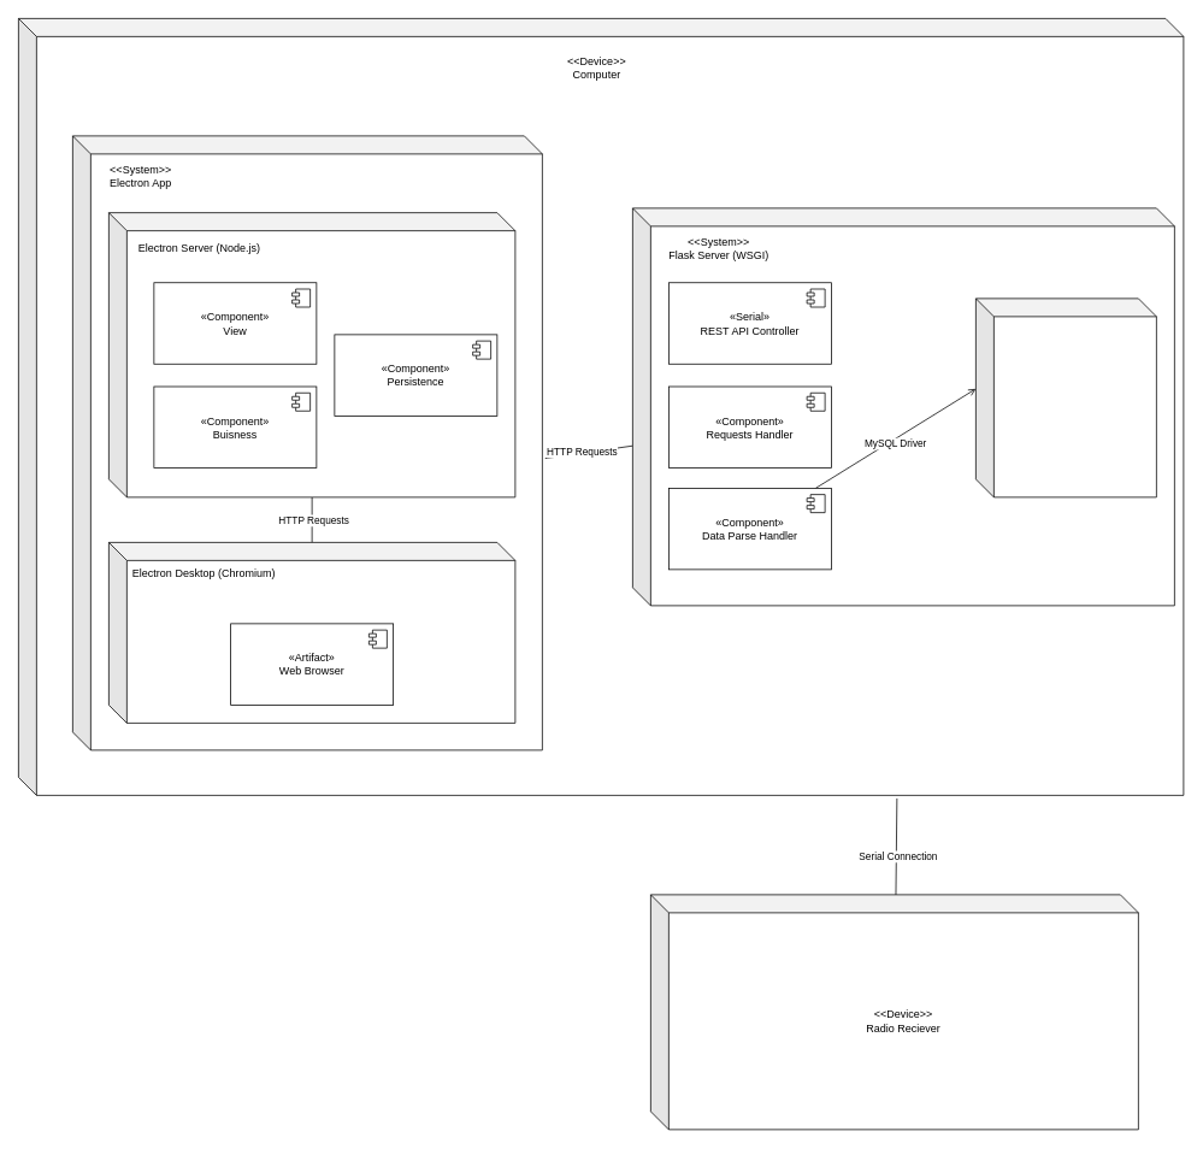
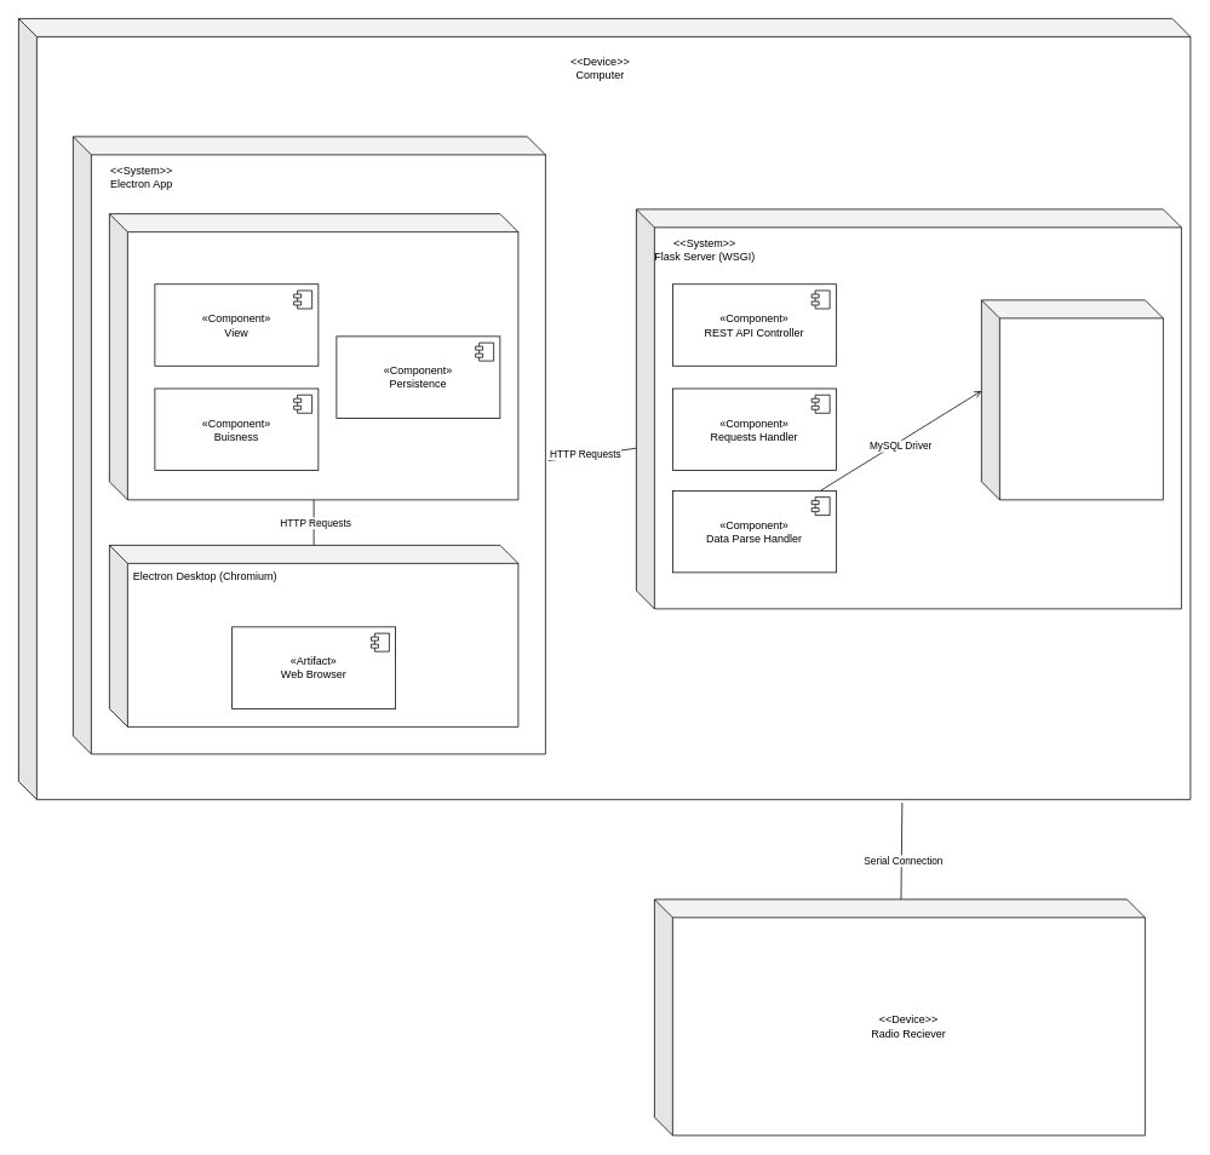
  <mxCell id="0" />
  <mxCell id="1" parent="0" />
  <mxCell id="2" value="" style="shape=cube;whiteSpace=wrap;html=1;boundedLbl=1;backgroundOutline=1;darkOpacity=0.05;darkOpacity2=0.1;" vertex="1" parent="1"><mxGeometry x="20" y="20" width="1290" height="860" as="geometry" /></mxCell>
  <mxCell id="3" style="edgeStyle=none;html=1;endArrow=none;endFill=0;exitX=1.006;exitY=0.525;exitDx=0;exitDy=0;exitPerimeter=0;" edge="1" parent="1" source="5" target="10"><mxGeometry relative="1" as="geometry" /></mxCell>
  <mxCell id="4" value="HTTP Requests" style="edgeLabel;html=1;align=center;verticalAlign=middle;resizable=0;points=[];" vertex="1" connectable="0" parent="3"><mxGeometry x="-0.164" y="2" relative="1" as="geometry"><mxPoint as="offset" /></mxGeometry></mxCell>
  <mxCell id="5" value="" style="shape=cube;whiteSpace=wrap;html=1;boundedLbl=1;backgroundOutline=1;darkOpacity=0.05;darkOpacity2=0.1;" vertex="1" parent="1"><mxGeometry x="80" y="150" width="520" height="680" as="geometry" /></mxCell>
  <mxCell id="6" style="edgeStyle=none;html=1;endArrow=none;endFill=0;" edge="1" parent="1" source="8" target="31"><mxGeometry relative="1" as="geometry" /></mxCell>
  <mxCell id="7" value="HTTP Requests" style="edgeLabel;html=1;align=center;verticalAlign=middle;resizable=0;points=[];" vertex="1" connectable="0" parent="6"><mxGeometry x="0.007" y="1" relative="1" as="geometry"><mxPoint as="offset" /></mxGeometry></mxCell>
  <mxCell id="8" value="" style="shape=cube;whiteSpace=wrap;html=1;boundedLbl=1;backgroundOutline=1;darkOpacity=0.05;darkOpacity2=0.1;" vertex="1" parent="1"><mxGeometry x="120" y="235" width="450" height="315" as="geometry" /></mxCell>
- <mxCell id="9" value="Electron Server (Node.js)" style="text;html=1;align=center;verticalAlign=middle;resizable=0;points=[];autosize=1;strokeColor=none;fillColor=none;" vertex="1" parent="1"><mxGeometry x="140" y="260" width="160" height="30" as="geometry" /></mxCell>
  <mxCell id="10" value="" style="shape=cube;whiteSpace=wrap;html=1;boundedLbl=1;backgroundOutline=1;darkOpacity=0.05;darkOpacity2=0.1;" vertex="1" parent="1"><mxGeometry x="700" y="230" width="600" height="440" as="geometry" /></mxCell>
- <mxCell id="11" value="&lt;div&gt;&amp;lt;&amp;lt;System&amp;gt;&amp;gt;&lt;/div&gt;Flask Server (WSGI)" style="text;html=1;align=center;verticalAlign=middle;resizable=0;points=[];autosize=1;strokeColor=none;fillColor=none;" vertex="1" parent="1"><mxGeometry x="730" y="255" width="130" height="40" as="geometry" /></mxCell>
+ <mxCell id="11" value="&lt;div&gt;&amp;lt;&amp;lt;System&amp;gt;&amp;gt;&lt;/div&gt;Flask Server (WSGI)" style="text;html=1;align=center;verticalAlign=middle;resizable=0;points=[];autosize=1;strokeColor=none;fillColor=none;" vertex="1" parent="1"><mxGeometry x="710" y="255" width="130" height="40" as="geometry" /></mxCell>
  <mxCell id="12" value="&amp;lt;&amp;lt;Device&amp;gt;&amp;gt;&lt;div&gt;Computer&lt;/div&gt;" style="text;html=1;align=center;verticalAlign=middle;resizable=0;points=[];autosize=1;strokeColor=none;fillColor=none;" vertex="1" parent="1"><mxGeometry x="615" y="55" width="90" height="40" as="geometry" /></mxCell>
  <mxCell id="13" value="&lt;span style=&quot;color: rgb(255, 255, 255); text-wrap-mode: nowrap;&quot;&gt;&lt;font&gt;&amp;lt;&amp;lt;Databaser&amp;gt;&amp;gt;&lt;/font&gt;&lt;/span&gt;&lt;div&gt;&lt;span style=&quot;color: rgb(255, 255, 255); text-wrap-mode: nowrap;&quot;&gt;&lt;font&gt;MySQL Server&lt;/font&gt;&lt;/span&gt;&lt;/div&gt;" style="shape=cube;whiteSpace=wrap;html=1;boundedLbl=1;backgroundOutline=1;darkOpacity=0.05;darkOpacity2=0.1;" vertex="1" parent="1"><mxGeometry x="1080" y="330" width="200" height="220" as="geometry" /></mxCell>
  <mxCell id="14" style="edgeStyle=none;html=1;entryX=0;entryY=0;entryDx=0;entryDy=100.0;entryPerimeter=0;endArrow=open;" edge="1" parent="1" source="16" target="13"><mxGeometry relative="1" as="geometry"><mxPoint x="1110" y="470.634" as="targetPoint" /></mxGeometry></mxCell>
  <mxCell id="15" value="MySQL Driver" style="edgeLabel;html=1;align=center;verticalAlign=middle;resizable=0;points=[];" vertex="1" connectable="0" parent="14"><mxGeometry x="-0.26" relative="1" as="geometry"><mxPoint x="22" y="-9" as="offset" /></mxGeometry></mxCell>
  <mxCell id="16" value="«Component»&lt;div&gt;Data Parse Handler&lt;/div&gt;" style="html=1;dropTarget=0;whiteSpace=wrap;" vertex="1" parent="1"><mxGeometry x="740" y="540" width="180" height="90" as="geometry" /></mxCell>
  <mxCell id="17" value="" style="shape=module;jettyWidth=8;jettyHeight=4;" vertex="1" parent="16"><mxGeometry x="1" width="20" height="20" relative="1" as="geometry"><mxPoint x="-27" y="7" as="offset" /></mxGeometry></mxCell>
  <mxCell id="18" value="«Component»&lt;div&gt;View&lt;/div&gt;" style="html=1;dropTarget=0;whiteSpace=wrap;" vertex="1" parent="1"><mxGeometry x="170" y="312.5" width="180" height="90" as="geometry" /></mxCell>
  <mxCell id="19" value="" style="shape=module;jettyWidth=8;jettyHeight=4;" vertex="1" parent="18"><mxGeometry x="1" width="20" height="20" relative="1" as="geometry"><mxPoint x="-27" y="7" as="offset" /></mxGeometry></mxCell>
  <mxCell id="20" value="«Component»&lt;div&gt;Buisness&lt;/div&gt;" style="html=1;dropTarget=0;whiteSpace=wrap;" vertex="1" parent="1"><mxGeometry x="170" y="427.5" width="180" height="90" as="geometry" /></mxCell>
  <mxCell id="21" value="" style="shape=module;jettyWidth=8;jettyHeight=4;" vertex="1" parent="20"><mxGeometry x="1" width="20" height="20" relative="1" as="geometry"><mxPoint x="-27" y="7" as="offset" /></mxGeometry></mxCell>
  <mxCell id="22" value="«Component»&lt;div&gt;Persistence&lt;/div&gt;" style="html=1;dropTarget=0;whiteSpace=wrap;" vertex="1" parent="1"><mxGeometry x="370" y="370" width="180" height="90" as="geometry" /></mxCell>
  <mxCell id="23" value="" style="shape=module;jettyWidth=8;jettyHeight=4;" vertex="1" parent="22"><mxGeometry x="1" width="20" height="20" relative="1" as="geometry"><mxPoint x="-27" y="7" as="offset" /></mxGeometry></mxCell>
  <mxCell id="24" value="«Component»&lt;div&gt;Requests Handler&lt;/div&gt;" style="html=1;dropTarget=0;whiteSpace=wrap;" vertex="1" parent="1"><mxGeometry x="740" y="427.5" width="180" height="90" as="geometry" /></mxCell>
  <mxCell id="25" value="" style="shape=module;jettyWidth=8;jettyHeight=4;" vertex="1" parent="24"><mxGeometry x="1" width="20" height="20" relative="1" as="geometry"><mxPoint x="-27" y="7" as="offset" /></mxGeometry></mxCell>
- <mxCell id="26" value="«Serial»&lt;div&gt;REST API Controller&lt;/div&gt;" style="html=1;dropTarget=0;whiteSpace=wrap;" vertex="1" parent="1"><mxGeometry x="740" y="312.5" width="180" height="90" as="geometry" /></mxCell>
+ <mxCell id="26" value="«Component»&lt;div&gt;REST API Controller&lt;/div&gt;" style="html=1;dropTarget=0;whiteSpace=wrap;" vertex="1" parent="1"><mxGeometry x="740" y="312.5" width="180" height="90" as="geometry" /></mxCell>
  <mxCell id="27" value="" style="shape=module;jettyWidth=8;jettyHeight=4;" vertex="1" parent="26"><mxGeometry x="1" width="20" height="20" relative="1" as="geometry"><mxPoint x="-27" y="7" as="offset" /></mxGeometry></mxCell>
  <mxCell id="28" style="edgeStyle=none;html=1;endArrow=none;endFill=0;entryX=0.754;entryY=1.004;entryDx=0;entryDy=0;entryPerimeter=0;" edge="1" parent="1" source="30" target="2"><mxGeometry relative="1" as="geometry" /></mxCell>
  <mxCell id="29" value="Serial Connection" style="edgeLabel;html=1;align=center;verticalAlign=middle;resizable=0;points=[];" vertex="1" connectable="0" parent="28"><mxGeometry x="-0.188" y="-2" relative="1" as="geometry"><mxPoint as="offset" /></mxGeometry></mxCell>
  <mxCell id="30" value="&amp;lt;&amp;lt;Device&amp;gt;&amp;gt;&lt;div&gt;Radio Reciever&lt;/div&gt;" style="shape=cube;whiteSpace=wrap;html=1;boundedLbl=1;backgroundOutline=1;darkOpacity=0.05;darkOpacity2=0.1;" vertex="1" parent="1"><mxGeometry x="720" y="990" width="540" height="260" as="geometry" /></mxCell>
  <mxCell id="31" value="" style="shape=cube;whiteSpace=wrap;html=1;boundedLbl=1;backgroundOutline=1;darkOpacity=0.05;darkOpacity2=0.1;" vertex="1" parent="1"><mxGeometry x="120" y="600" width="450" height="200" as="geometry" /></mxCell>
  <mxCell id="32" value="Electron Desktop (Chromium)" style="text;html=1;align=center;verticalAlign=middle;resizable=0;points=[];autosize=1;strokeColor=none;fillColor=none;" vertex="1" parent="1"><mxGeometry x="135" y="620" width="180" height="30" as="geometry" /></mxCell>
  <mxCell id="33" value="«Artifact»&lt;div&gt;Web Browser&lt;/div&gt;" style="html=1;dropTarget=0;whiteSpace=wrap;" vertex="1" parent="1"><mxGeometry x="255" y="690" width="180" height="90" as="geometry" /></mxCell>
  <mxCell id="34" value="" style="shape=module;jettyWidth=8;jettyHeight=4;" vertex="1" parent="33"><mxGeometry x="1" width="20" height="20" relative="1" as="geometry"><mxPoint x="-27" y="7" as="offset" /></mxGeometry></mxCell>
  <mxCell id="35" value="&lt;div&gt;&amp;lt;&amp;lt;System&amp;gt;&amp;gt;&lt;/div&gt;Electron App" style="text;html=1;align=center;verticalAlign=middle;resizable=0;points=[];autosize=1;strokeColor=none;fillColor=none;" vertex="1" parent="1"><mxGeometry x="110" y="175" width="90" height="40" as="geometry" /></mxCell>
